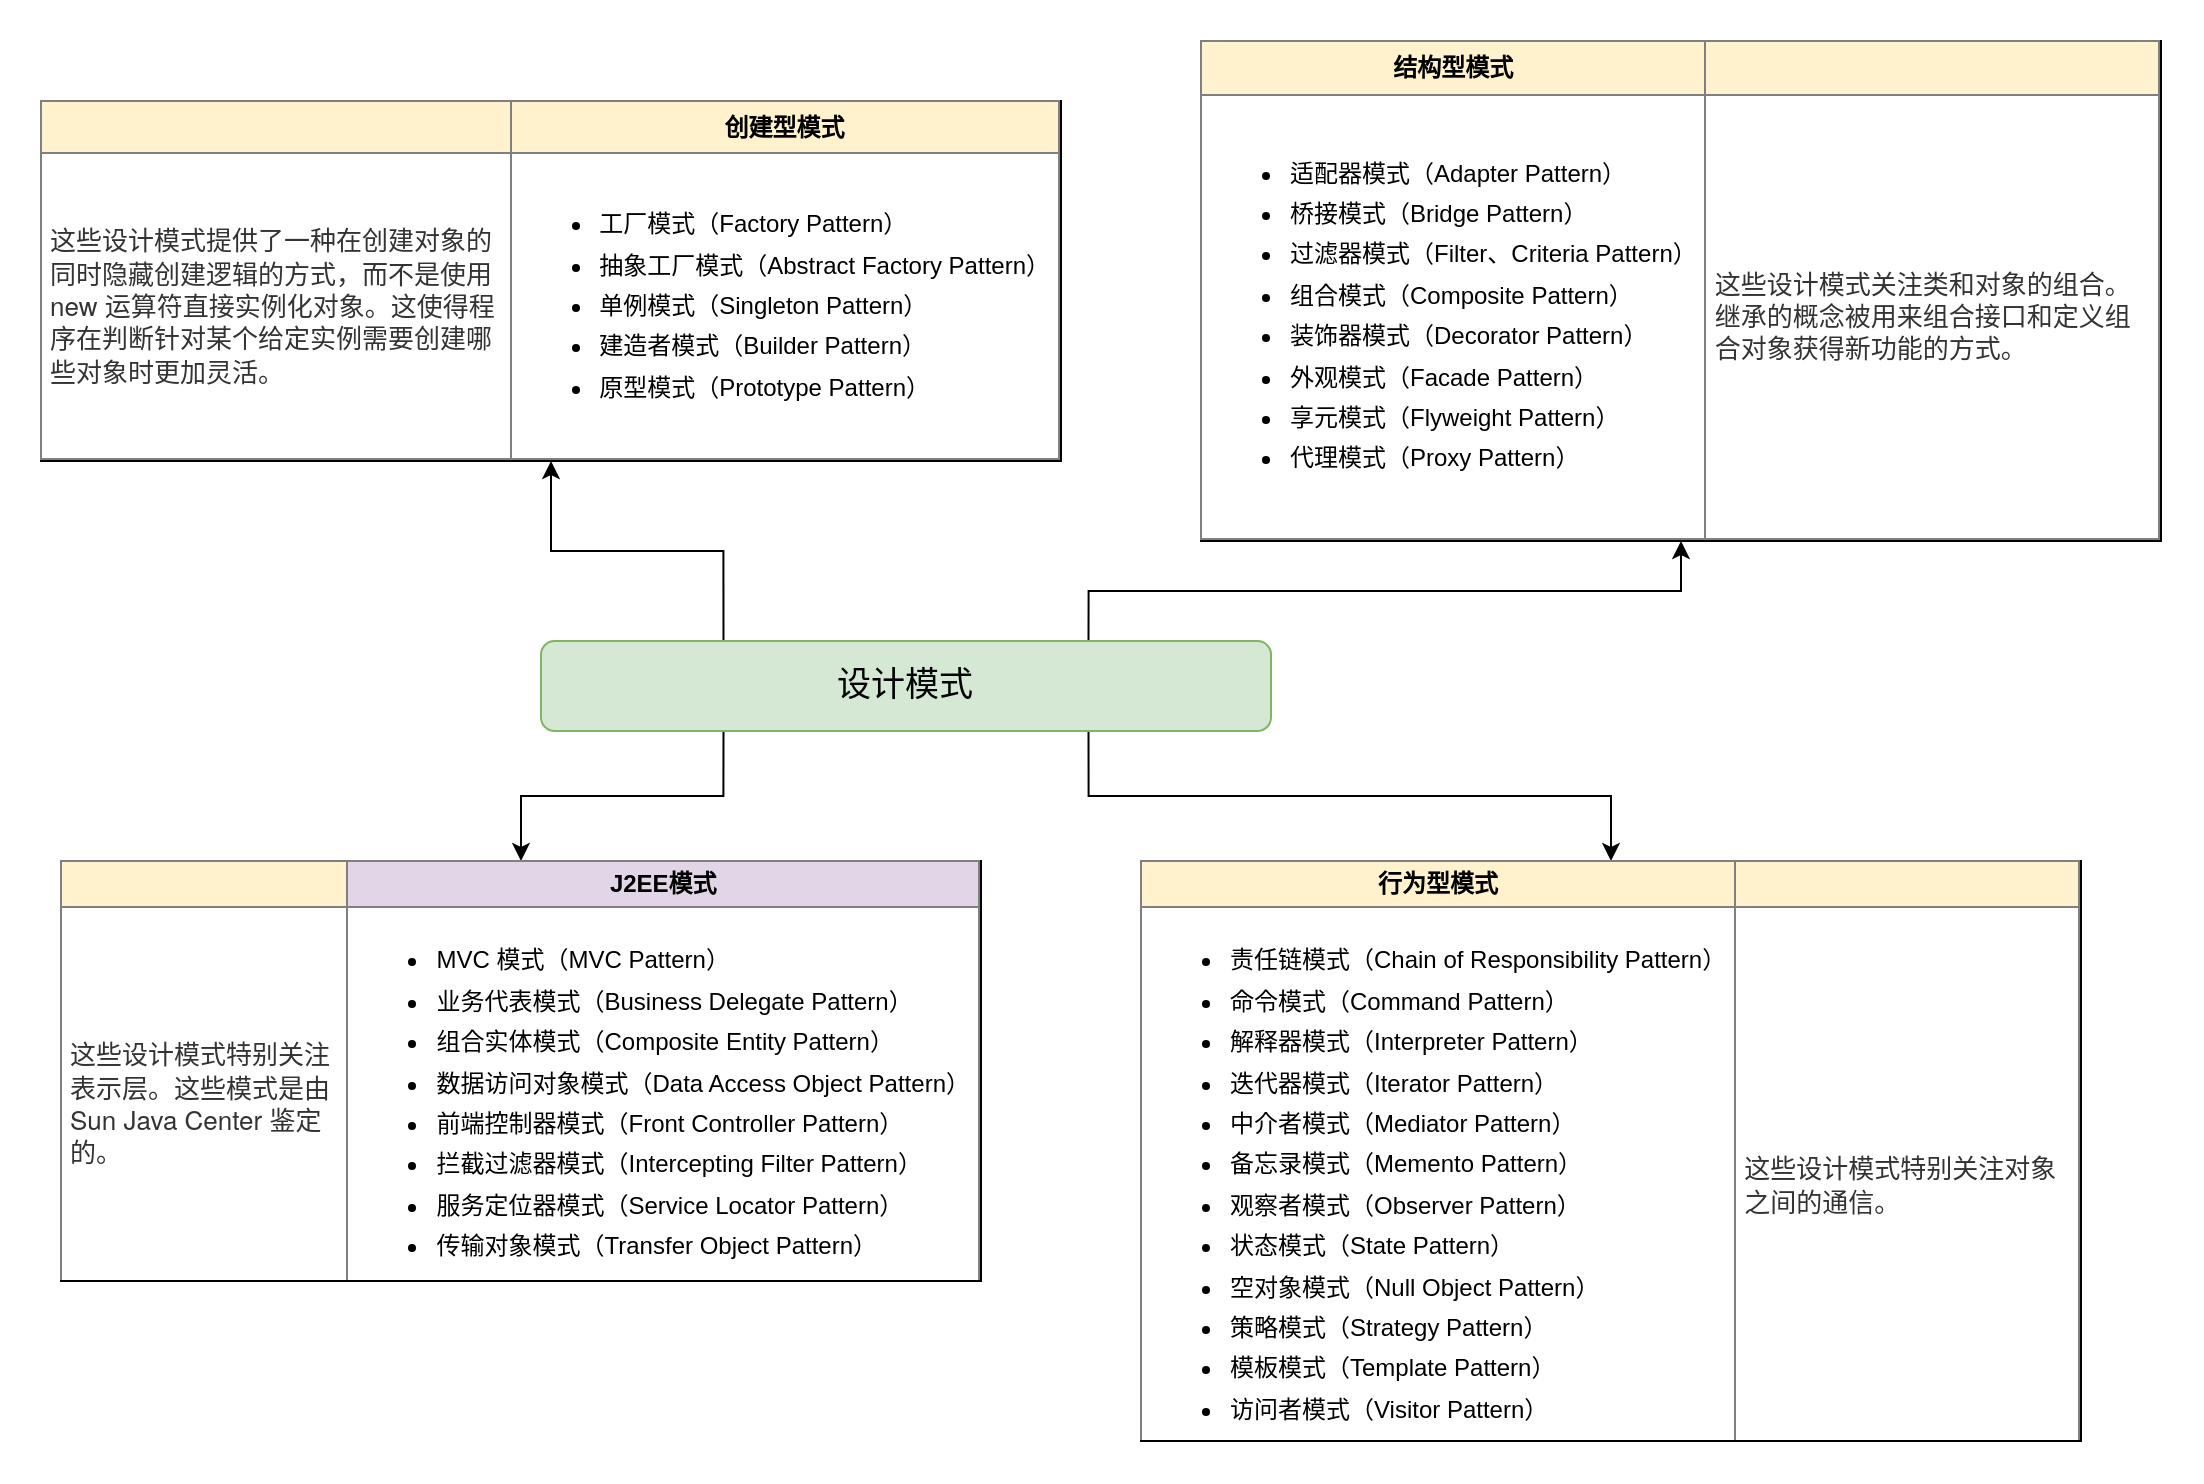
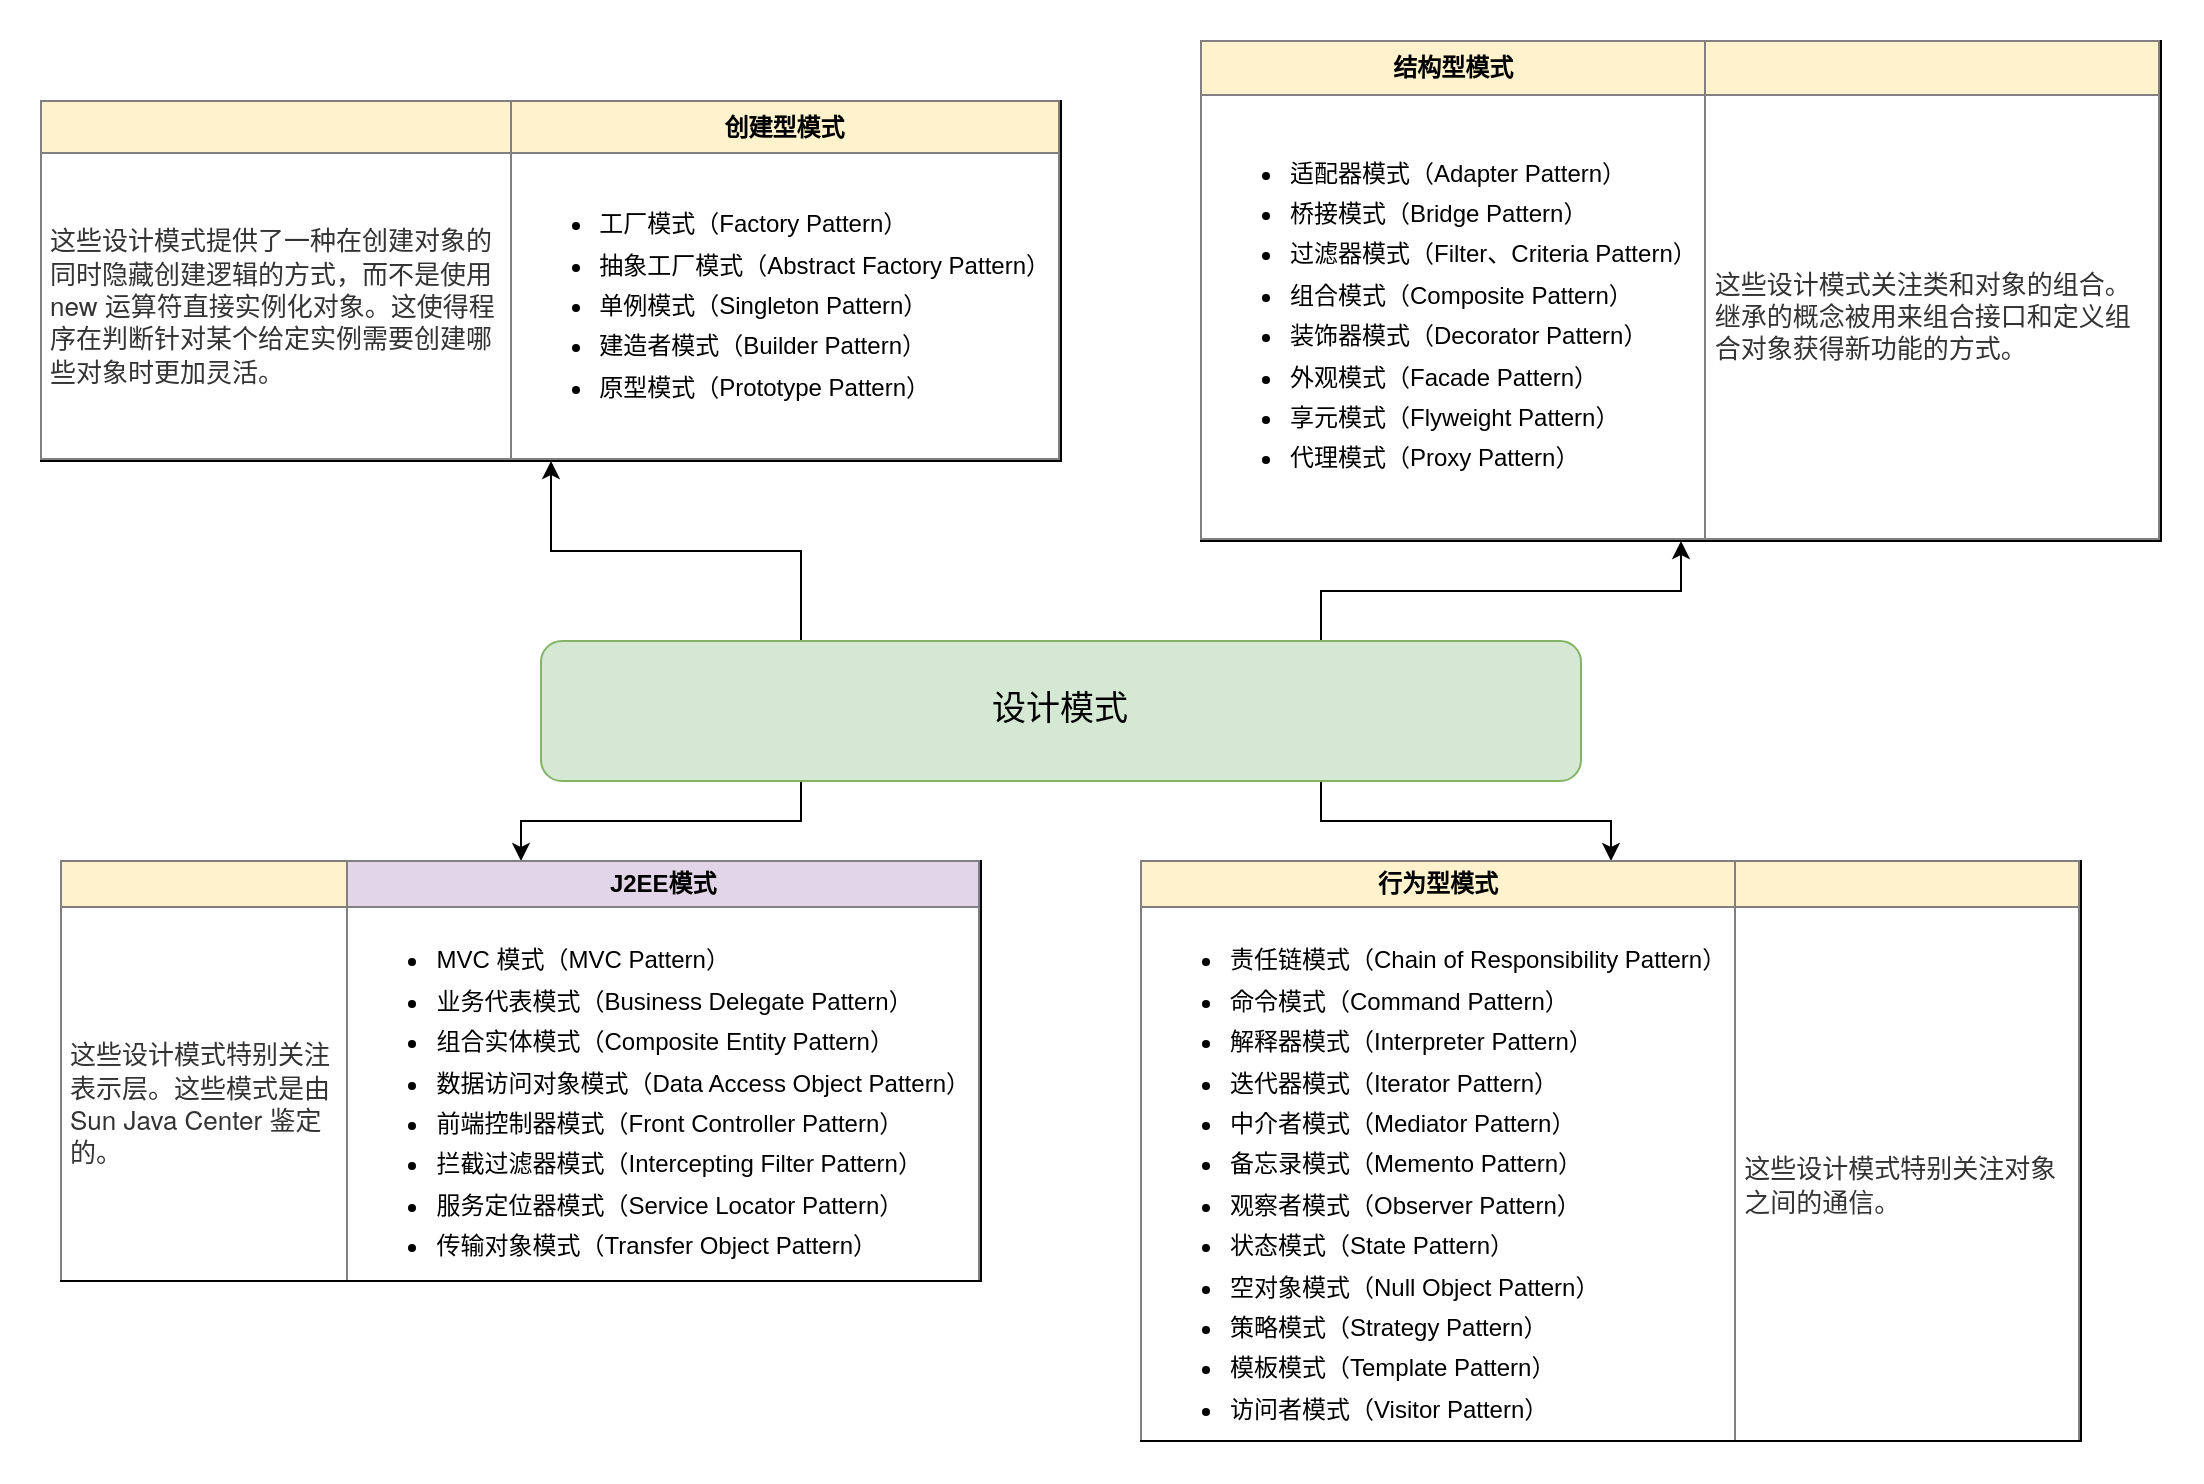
  <mxCell id="0" />
  <mxCell id="1" parent="0" />
  <mxCell id="2" style="edgeStyle=orthogonalEdgeStyle;rounded=0;orthogonalLoop=1;jettySize=auto;html=1;exitX=0.25;exitY=0;exitDx=0;exitDy=0;entryX=0.5;entryY=1;entryDx=0;entryDy=0;" parent="1" source="6" target="8" edge="1"><mxGeometry relative="1" as="geometry" /></mxCell>
  <mxCell id="3" style="edgeStyle=orthogonalEdgeStyle;rounded=0;orthogonalLoop=1;jettySize=auto;html=1;exitX=0.75;exitY=0;exitDx=0;exitDy=0;entryX=0.5;entryY=1;entryDx=0;entryDy=0;" parent="1" source="6" target="7" edge="1"><mxGeometry relative="1" as="geometry" /></mxCell>
  <mxCell id="4" style="edgeStyle=orthogonalEdgeStyle;rounded=0;orthogonalLoop=1;jettySize=auto;html=1;exitX=0.25;exitY=1;exitDx=0;exitDy=0;entryX=0.5;entryY=0;entryDx=0;entryDy=0;" parent="1" source="6" target="10" edge="1"><mxGeometry relative="1" as="geometry" /></mxCell>
  <mxCell id="5" style="edgeStyle=orthogonalEdgeStyle;rounded=0;orthogonalLoop=1;jettySize=auto;html=1;exitX=0.75;exitY=1;exitDx=0;exitDy=0;entryX=0.5;entryY=0;entryDx=0;entryDy=0;" parent="1" source="6" target="9" edge="1"><mxGeometry relative="1" as="geometry" /></mxCell>
- <mxCell id="6" value="&lt;font style=&quot;font-size: 17px&quot;&gt;设计模式&lt;/font&gt;" style="rounded=1;whiteSpace=wrap;html=1;fillColor=#d5e8d4;strokeColor=#82b366;" parent="1" vertex="1"><mxGeometry x="270" y="320" width="365" height="45" as="geometry" /></mxCell>
+ <mxCell id="6" value="&lt;font style=&quot;font-size: 17px&quot;&gt;设计模式&lt;/font&gt;" style="rounded=1;whiteSpace=wrap;html=1;fillColor=#d5e8d4;strokeColor=#82b366;" parent="1" vertex="1"><mxGeometry x="270" y="320" width="520" height="70" as="geometry" /></mxCell>
  <mxCell id="7" value="&lt;table border=&quot;1&quot; width=&quot;100%&quot; cellpadding=&quot;4&quot; style=&quot;width: 100% ; height: 100% ; border-collapse: collapse&quot; align=&quot;left&quot;&gt;&lt;tbody&gt;&lt;tr&gt;&lt;th style=&quot;text-align: center&quot;&gt;结构型模式&lt;/th&gt;&lt;td&gt;&lt;br&gt;&lt;/td&gt;&lt;/tr&gt;&lt;tr&gt;&lt;td style=&quot;background-color: rgb(255 , 255 , 255)&quot;&gt;&lt;ul style=&quot;line-height: 170%&quot;&gt;&lt;li&gt;适配器模式（Adapter Pattern）&lt;/li&gt;&lt;li&gt;桥接模式（Bridge Pattern）&lt;/li&gt;&lt;li&gt;过滤器模式（Filter、Criteria Pattern）&lt;/li&gt;&lt;li&gt;组合模式（Composite Pattern）&lt;/li&gt;&lt;li&gt;装饰器模式（Decorator Pattern）&lt;/li&gt;&lt;li&gt;外观模式（Facade Pattern）&lt;/li&gt;&lt;li&gt;享元模式（Flyweight Pattern）&lt;/li&gt;&lt;li&gt;代理模式（Proxy Pattern）&lt;/li&gt;&lt;/ul&gt;&lt;/td&gt;&lt;td style=&quot;background-color: rgb(255 , 255 , 255)&quot;&gt;&lt;span style=&quot;color: rgb(51 , 51 , 51) ; font-family: &amp;#34;helvetica neue&amp;#34; , &amp;#34;helvetica&amp;#34; , &amp;#34;pingfang sc&amp;#34; , &amp;#34;hiragino sans gb&amp;#34; , &amp;#34;microsoft yahei&amp;#34; , &amp;#34;noto sans cjk sc&amp;#34; , &amp;#34;wenquanyi micro hei&amp;#34; , &amp;#34;arial&amp;#34; , sans-serif ; font-size: 13px ; white-space: normal&quot;&gt;这些设计模式关注类和对象的组合。继承的概念被用来组合接口和定义组合对象获得新功能的方式。&lt;/span&gt;&lt;br&gt;&lt;/td&gt;&lt;/tr&gt;&lt;/tbody&gt;&lt;/table&gt;" style="text;html=1;strokeColor=#000000;fillColor=#fff2cc;overflow=fill;verticalAlign=top;align=left;" parent="1" vertex="1"><mxGeometry x="600" y="20" width="480" height="250" as="geometry" /></mxCell>
  <mxCell id="8" value="&lt;table border=&quot;1&quot; width=&quot;100%&quot; cellpadding=&quot;4&quot; style=&quot;width: 100% ; height: 100% ; border-collapse: collapse&quot; align=&quot;left&quot;&gt;&lt;tbody&gt;&lt;tr&gt;&lt;td&gt;&lt;br&gt;&lt;/td&gt;&lt;th style=&quot;text-align: center&quot;&gt;创建型模式&lt;/th&gt;&lt;/tr&gt;&lt;tr&gt;&lt;td style=&quot;text-align: left ; background-color: rgb(255 , 255 , 255)&quot;&gt;&lt;span style=&quot;color: rgb(51 , 51 , 51) ; font-family: &amp;#34;helvetica neue&amp;#34; , &amp;#34;helvetica&amp;#34; , &amp;#34;pingfang sc&amp;#34; , &amp;#34;hiragino sans gb&amp;#34; , &amp;#34;microsoft yahei&amp;#34; , &amp;#34;noto sans cjk sc&amp;#34; , &amp;#34;wenquanyi micro hei&amp;#34; , &amp;#34;arial&amp;#34; , sans-serif ; font-size: 13px ; white-space: normal&quot;&gt;这些设计模式提供了一种在创建对象的同时隐藏创建逻辑的方式，而不是使用 new 运算符直接实例化对象。这使得程序在判断针对某个给定实例需要创建哪些对象时更加灵活。&lt;/span&gt;&lt;br&gt;&lt;/td&gt;&lt;td style=&quot;background-color: rgb(255 , 255 , 255)&quot;&gt;&lt;ul style=&quot;line-height: 170%&quot;&gt;&lt;li&gt;工厂模式（Factory Pattern）&lt;/li&gt;&lt;li&gt;抽象工厂模式（Abstract Factory Pattern）&lt;/li&gt;&lt;li&gt;单例模式（Singleton Pattern）&lt;/li&gt;&lt;li&gt;建造者模式（Builder Pattern）&lt;/li&gt;&lt;li&gt;原型模式（Prototype Pattern）&lt;/li&gt;&lt;/ul&gt;&lt;/td&gt;&lt;/tr&gt;&lt;/tbody&gt;&lt;/table&gt;" style="text;html=1;strokeColor=#000000;fillColor=#fff2cc;overflow=fill;verticalAlign=top;align=left;" parent="1" vertex="1"><mxGeometry x="20" y="50" width="510" height="180" as="geometry" /></mxCell>
  <mxCell id="9" value="&lt;table border=&quot;1&quot; width=&quot;100%&quot; cellpadding=&quot;4&quot; style=&quot;width: 100% ; height: 100% ; border-collapse: collapse&quot; align=&quot;left&quot;&gt;&lt;tbody&gt;&lt;tr&gt;&lt;th style=&quot;text-align: center&quot;&gt;行为型模式&lt;/th&gt;&lt;td&gt;&lt;br&gt;&lt;/td&gt;&lt;/tr&gt;&lt;tr&gt;&lt;td style=&quot;background-color: rgb(255 , 255 , 255)&quot;&gt;&lt;ul style=&quot;line-height: 170%&quot;&gt;&lt;li&gt;责任链模式（Chain of Responsibility Pattern）&lt;/li&gt;&lt;li&gt;命令模式（Command Pattern）&lt;/li&gt;&lt;li&gt;解释器模式（Interpreter Pattern）&lt;/li&gt;&lt;li&gt;迭代器模式（Iterator Pattern）&lt;/li&gt;&lt;li&gt;中介者模式（Mediator Pattern）&lt;/li&gt;&lt;li&gt;备忘录模式（Memento Pattern）&lt;/li&gt;&lt;li&gt;观察者模式（Observer Pattern）&lt;/li&gt;&lt;li&gt;状态模式（State Pattern）&lt;/li&gt;&lt;li&gt;空对象模式（Null Object Pattern）&lt;/li&gt;&lt;li&gt;策略模式（Strategy Pattern）&lt;/li&gt;&lt;li&gt;模板模式（Template Pattern）&lt;/li&gt;&lt;li&gt;访问者模式（Visitor Pattern）&lt;/li&gt;&lt;/ul&gt;&lt;/td&gt;&lt;td style=&quot;background-color: rgb(255 , 255 , 255)&quot;&gt;&lt;span style=&quot;color: rgb(51 , 51 , 51) ; font-family: &amp;#34;helvetica neue&amp;#34; , &amp;#34;helvetica&amp;#34; , &amp;#34;pingfang sc&amp;#34; , &amp;#34;hiragino sans gb&amp;#34; , &amp;#34;microsoft yahei&amp;#34; , &amp;#34;noto sans cjk sc&amp;#34; , &amp;#34;wenquanyi micro hei&amp;#34; , &amp;#34;arial&amp;#34; , sans-serif ; font-size: 13px ; white-space: normal&quot;&gt;这些设计模式特别关注对象之间的通信。&lt;/span&gt;&lt;br&gt;&lt;/td&gt;&lt;/tr&gt;&lt;/tbody&gt;&lt;/table&gt;" style="text;html=1;strokeColor=#000000;fillColor=#fff2cc;overflow=fill;verticalAlign=top;align=left;" parent="1" vertex="1"><mxGeometry x="570" y="430" width="470" height="290" as="geometry" /></mxCell>
  <mxCell id="10" value="&lt;table border=&quot;1&quot; width=&quot;100%&quot; cellpadding=&quot;4&quot; style=&quot;width: 100% ; height: 100% ; border-collapse: collapse&quot; align=&quot;left&quot;&gt;&lt;tbody&gt;&lt;tr&gt;&lt;td&gt;&lt;br&gt;&lt;/td&gt;&lt;th style=&quot;text-align: center ; background-color: rgb(225 , 213 , 231)&quot;&gt;J2EE模式&lt;/th&gt;&lt;/tr&gt;&lt;tr&gt;&lt;td style=&quot;background-color: rgb(255 , 255 , 255)&quot;&gt;&lt;span style=&quot;color: rgb(51 , 51 , 51) ; font-family: &amp;#34;helvetica neue&amp;#34; , &amp;#34;helvetica&amp;#34; , &amp;#34;pingfang sc&amp;#34; , &amp;#34;hiragino sans gb&amp;#34; , &amp;#34;microsoft yahei&amp;#34; , &amp;#34;noto sans cjk sc&amp;#34; , &amp;#34;wenquanyi micro hei&amp;#34; , &amp;#34;arial&amp;#34; , sans-serif ; font-size: 13px ; white-space: normal&quot;&gt;这些设计模式特别关注表示层。这些模式是由 Sun Java Center 鉴定的。&lt;/span&gt;&lt;br&gt;&lt;/td&gt;&lt;td style=&quot;background-color: rgb(255 , 255 , 255)&quot;&gt;&lt;ul style=&quot;line-height: 170%&quot;&gt;&lt;li&gt;MVC 模式（MVC Pattern）&lt;/li&gt;&lt;li&gt;业务代表模式（Business Delegate Pattern）&lt;/li&gt;&lt;li&gt;组合实体模式（Composite Entity Pattern）&lt;/li&gt;&lt;li&gt;数据访问对象模式（Data Access Object Pattern）&lt;/li&gt;&lt;li&gt;前端控制器模式（Front Controller Pattern）&lt;/li&gt;&lt;li&gt;拦截过滤器模式（Intercepting Filter Pattern）&lt;/li&gt;&lt;li&gt;服务定位器模式（Service Locator Pattern）&lt;/li&gt;&lt;li&gt;传输对象模式（Transfer Object Pattern）&lt;/li&gt;&lt;/ul&gt;&lt;/td&gt;&lt;/tr&gt;&lt;/tbody&gt;&lt;/table&gt;" style="text;html=1;strokeColor=#000000;fillColor=#fff2cc;overflow=fill;verticalAlign=top;align=left;" parent="1" vertex="1"><mxGeometry x="30" y="430" width="460" height="210" as="geometry" /></mxCell>
